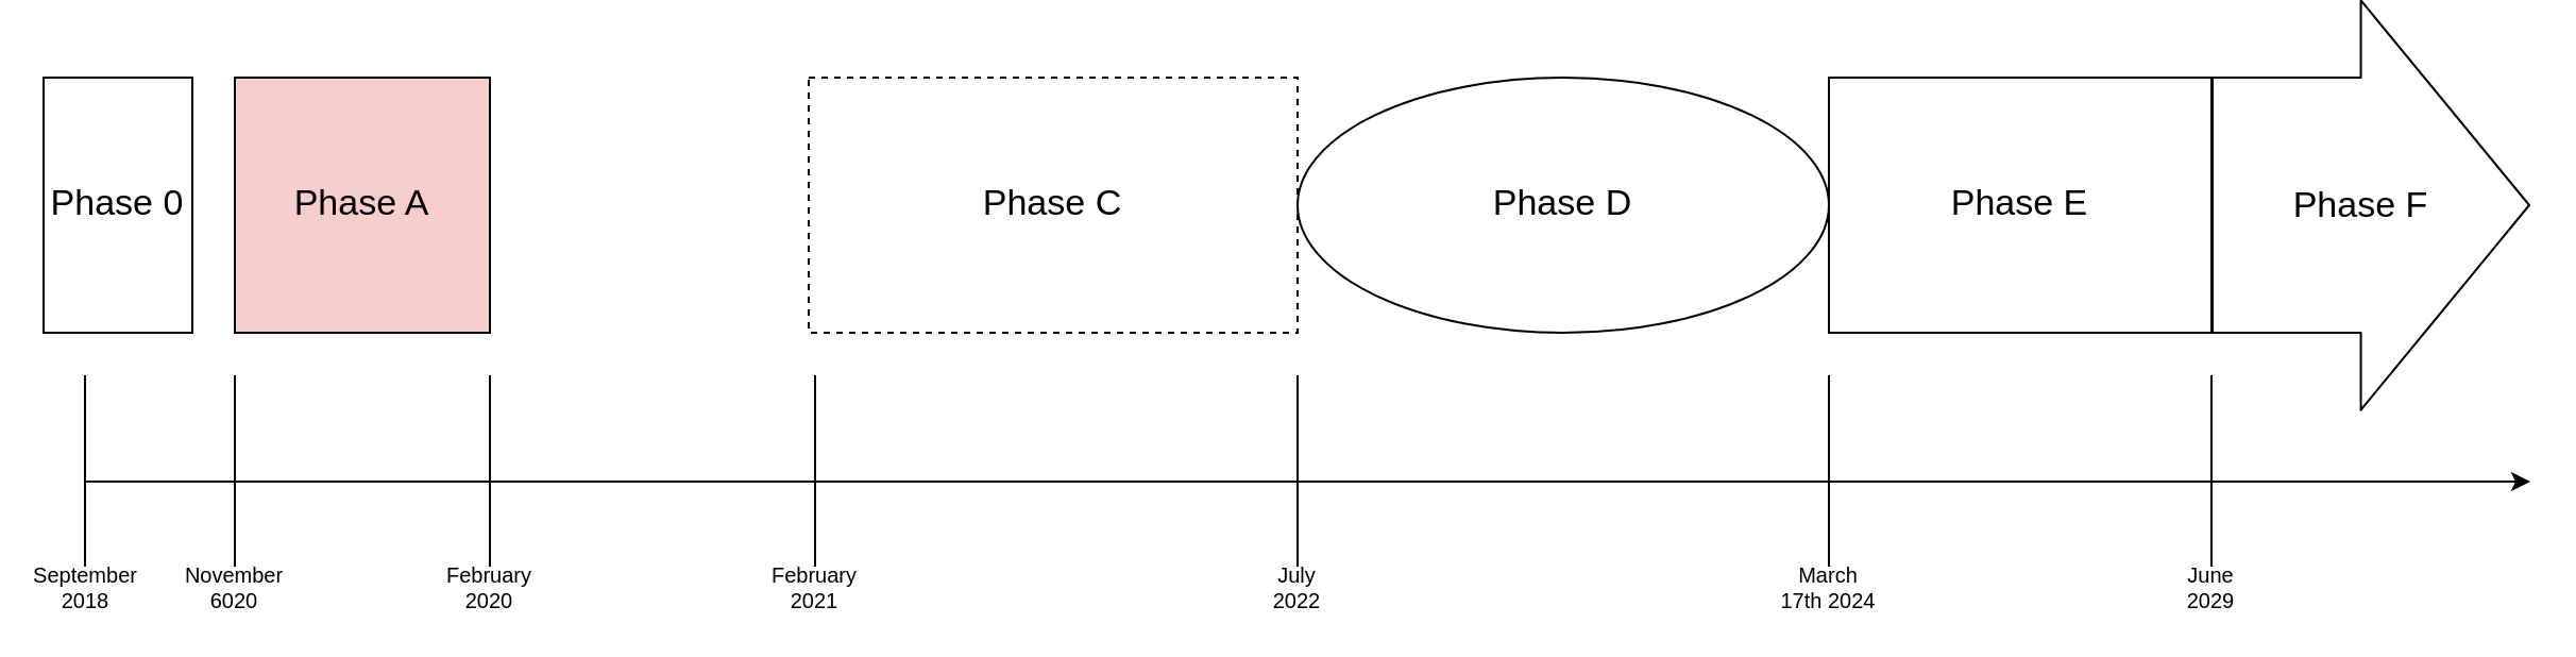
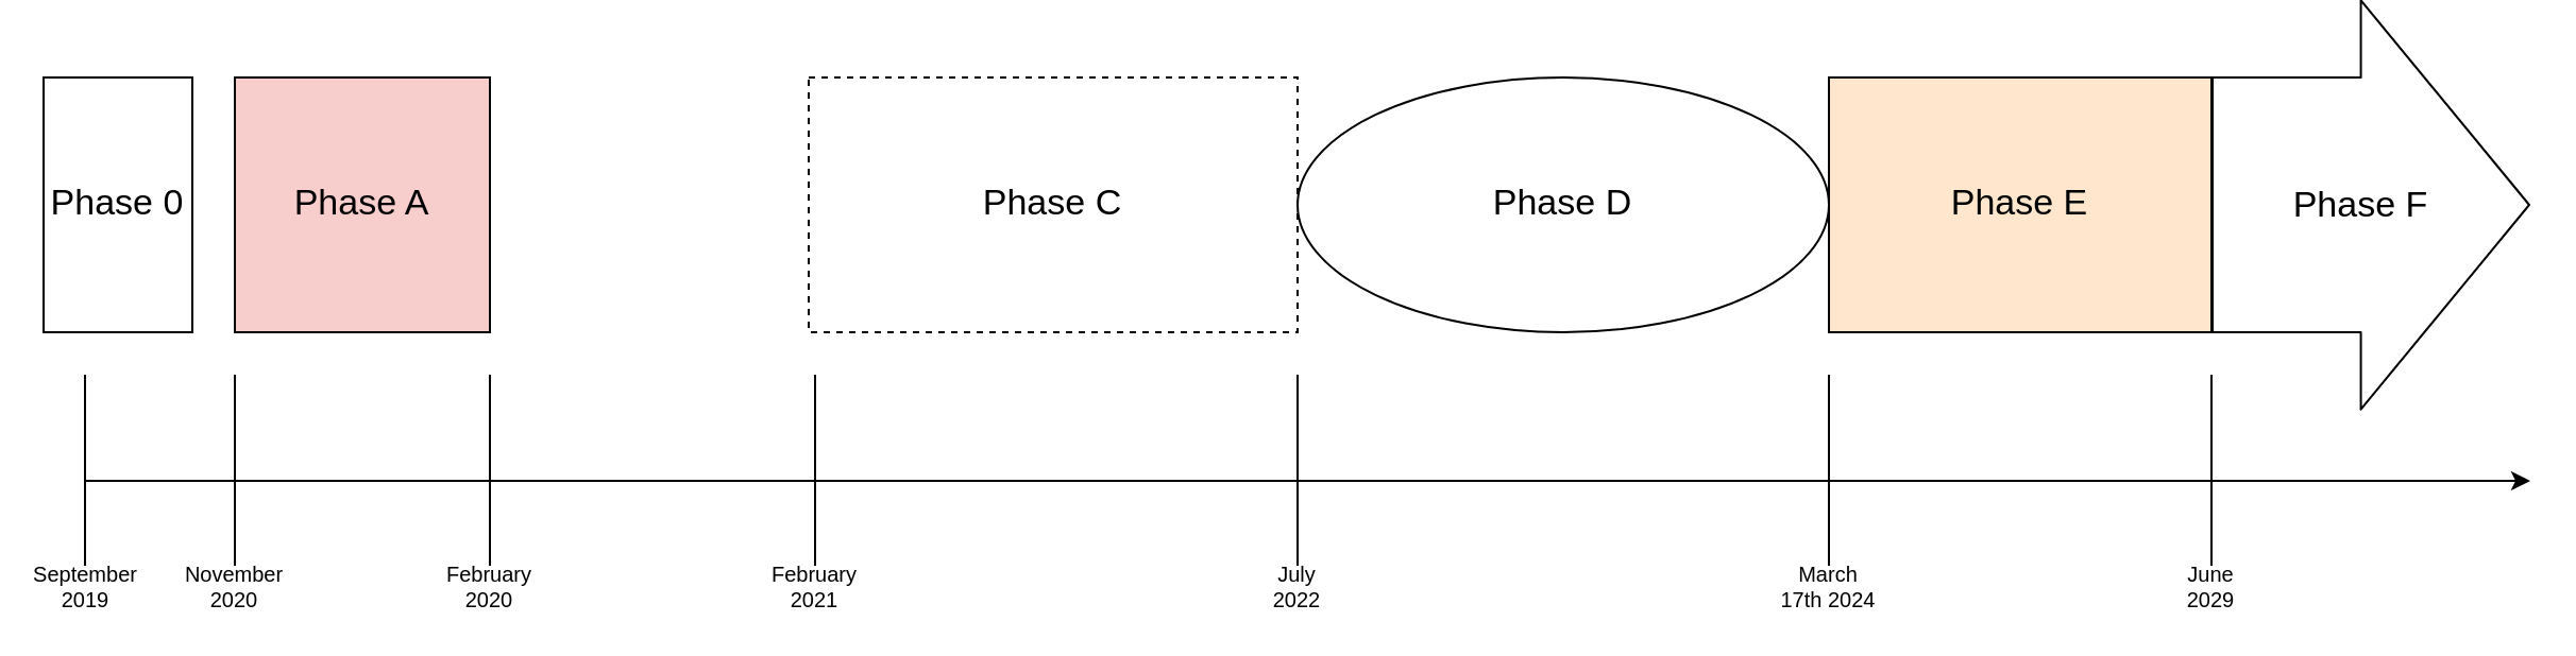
  <mxCell id="0" />
  <mxCell id="1" parent="0" />
  <mxCell id="2" value="&lt;font style=&quot;font-size: 17px&quot;&gt;Phase 0&lt;/font&gt;" style="rounded=0;whiteSpace=wrap;html=1;" parent="1" vertex="1"><mxGeometry x="20" y="20" width="70" height="120" as="geometry" /></mxCell>
  <mxCell id="3" value="&lt;font style=&quot;font-size: 17px&quot;&gt;Phase A&lt;/font&gt;" style="rounded=0;whiteSpace=wrap;html=1;fillColor=#f8cecc;" parent="1" vertex="1"><mxGeometry x="110" y="20" width="120" height="120" as="geometry" /></mxCell>
  <mxCell id="4" value="&lt;font style=&quot;font-size: 17px&quot;&gt;Phase C&lt;/font&gt;" style="rounded=0;whiteSpace=wrap;html=1;dashed=1;" parent="1" vertex="1"><mxGeometry x="380" y="20" width="230" height="120" as="geometry" /></mxCell>
  <mxCell id="5" value="&lt;span style=&quot;font-size: 17px&quot;&gt;Phase D&lt;/span&gt;" style="ellipse;whiteSpace=wrap;html=1;" parent="1" vertex="1"><mxGeometry x="610" y="20" width="250" height="120" as="geometry" /></mxCell>
- <mxCell id="6" value="&lt;span style=&quot;font-size: 17px&quot;&gt;Phase E&lt;/span&gt;" style="rounded=0;whiteSpace=wrap;html=1;" parent="1" vertex="1"><mxGeometry x="860" y="20" width="180" height="120" as="geometry" /></mxCell>
+ <mxCell id="6" value="&lt;span style=&quot;font-size: 17px&quot;&gt;Phase E&lt;/span&gt;" style="rounded=0;whiteSpace=wrap;html=1;fillColor=#ffe6cc;" parent="1" vertex="1"><mxGeometry x="860" y="20" width="180" height="120" as="geometry" /></mxCell>
  <mxCell id="7" value="" style="shape=flexArrow;endArrow=classic;html=1;fontSize=10;endWidth=71.724;endSize=26.069;width=120;" parent="1" edge="1"><mxGeometry width="50" height="50" relative="1" as="geometry"><mxPoint x="1040" y="80" as="sourcePoint" /><mxPoint x="1190" y="80" as="targetPoint" /></mxGeometry></mxCell>
  <mxCell id="8" value="&lt;font style=&quot;font-size: 17px&quot;&gt;Phase F&lt;/font&gt;" style="text;html=1;resizable=0;points=[];align=center;verticalAlign=middle;labelBackgroundColor=#ffffff;fontSize=10;" parent="7" vertex="1" connectable="0"><mxGeometry x="0.267" y="3" relative="1" as="geometry"><mxPoint x="-25.5" y="3" as="offset" /></mxGeometry></mxCell>
  <mxCell id="9" value="" style="endArrow=none;html=1;fontSize=10;" parent="1" edge="1"><mxGeometry width="50" height="50" relative="1" as="geometry"><mxPoint x="110" y="250" as="sourcePoint" /><mxPoint x="110" y="160" as="targetPoint" /></mxGeometry></mxCell>
  <mxCell id="10" value="" style="endArrow=none;html=1;fontSize=10;" parent="1" edge="1"><mxGeometry width="50" height="50" relative="1" as="geometry"><mxPoint x="39.5" y="250" as="sourcePoint" /><mxPoint x="39.5" y="160" as="targetPoint" /></mxGeometry></mxCell>
- <mxCell id="11" value="September 2018" style="text;html=1;strokeColor=none;fillColor=none;align=center;verticalAlign=middle;whiteSpace=wrap;rounded=0;fontSize=10;" parent="1" vertex="1"><mxGeometry x="20" y="250" width="40" height="20" as="geometry" /></mxCell>
- <mxCell id="12" value="November 6020" style="text;html=1;strokeColor=none;fillColor=none;align=center;verticalAlign=middle;whiteSpace=wrap;rounded=0;fontSize=10;" parent="1" vertex="1"><mxGeometry x="90" y="250" width="40" height="20" as="geometry" /></mxCell>
+ <mxCell id="11" value="September 2019" style="text;html=1;strokeColor=none;fillColor=none;align=center;verticalAlign=middle;whiteSpace=wrap;rounded=0;fontSize=10;" parent="1" vertex="1"><mxGeometry x="20" y="250" width="40" height="20" as="geometry" /></mxCell>
+ <mxCell id="12" value="November 2020" style="text;html=1;strokeColor=none;fillColor=none;align=center;verticalAlign=middle;whiteSpace=wrap;rounded=0;fontSize=10;" parent="1" vertex="1"><mxGeometry x="90" y="250" width="40" height="20" as="geometry" /></mxCell>
  <mxCell id="13" value="" style="endArrow=none;html=1;fontSize=10;" parent="1" edge="1"><mxGeometry width="50" height="50" relative="1" as="geometry"><mxPoint x="230" y="250" as="sourcePoint" /><mxPoint x="230" y="160" as="targetPoint" /></mxGeometry></mxCell>
  <mxCell id="14" value="February 2020" style="text;html=1;strokeColor=none;fillColor=none;align=center;verticalAlign=middle;whiteSpace=wrap;rounded=0;fontSize=10;" parent="1" vertex="1"><mxGeometry x="210" y="250" width="40" height="20" as="geometry" /></mxCell>
  <mxCell id="15" value="" style="endArrow=none;html=1;fontSize=10;" parent="1" edge="1"><mxGeometry width="50" height="50" relative="1" as="geometry"><mxPoint x="383" y="250" as="sourcePoint" /><mxPoint x="383" y="160" as="targetPoint" /></mxGeometry></mxCell>
  <mxCell id="16" value="February 2021" style="text;html=1;strokeColor=none;fillColor=none;align=center;verticalAlign=middle;whiteSpace=wrap;rounded=0;fontSize=10;" parent="1" vertex="1"><mxGeometry x="363" y="250" width="40" height="20" as="geometry" /></mxCell>
  <mxCell id="17" value="" style="endArrow=none;html=1;fontSize=10;" parent="1" edge="1"><mxGeometry width="50" height="50" relative="1" as="geometry"><mxPoint x="610" y="250" as="sourcePoint" /><mxPoint x="610" y="160" as="targetPoint" /></mxGeometry></mxCell>
  <mxCell id="18" value="July 2022" style="text;html=1;strokeColor=none;fillColor=none;align=center;verticalAlign=middle;whiteSpace=wrap;rounded=0;fontSize=10;" parent="1" vertex="1"><mxGeometry x="590" y="250" width="40" height="20" as="geometry" /></mxCell>
  <mxCell id="19" value="" style="endArrow=none;html=1;fontSize=10;" parent="1" edge="1"><mxGeometry width="50" height="50" relative="1" as="geometry"><mxPoint x="860" y="250" as="sourcePoint" /><mxPoint x="860" y="160" as="targetPoint" /></mxGeometry></mxCell>
  <mxCell id="20" value="March 17th 2024" style="text;html=1;strokeColor=none;fillColor=none;align=center;verticalAlign=middle;whiteSpace=wrap;rounded=0;fontSize=10;" parent="1" vertex="1"><mxGeometry x="835" y="250" width="50" height="20" as="geometry" /></mxCell>
  <mxCell id="21" value="" style="endArrow=none;html=1;fontSize=10;" parent="1" edge="1"><mxGeometry width="50" height="50" relative="1" as="geometry"><mxPoint x="1040" y="250" as="sourcePoint" /><mxPoint x="1040" y="160" as="targetPoint" /></mxGeometry></mxCell>
  <mxCell id="22" value="June 2029" style="text;html=1;strokeColor=none;fillColor=none;align=center;verticalAlign=middle;whiteSpace=wrap;rounded=0;fontSize=10;" parent="1" vertex="1"><mxGeometry x="1020" y="250" width="40" height="20" as="geometry" /></mxCell>
  <mxCell id="23" value="" style="endArrow=classic;html=1;fontSize=10;" parent="1" edge="1"><mxGeometry width="50" height="50" relative="1" as="geometry"><mxPoint x="40" y="210" as="sourcePoint" /><mxPoint x="1190" y="210" as="targetPoint" /></mxGeometry></mxCell>
